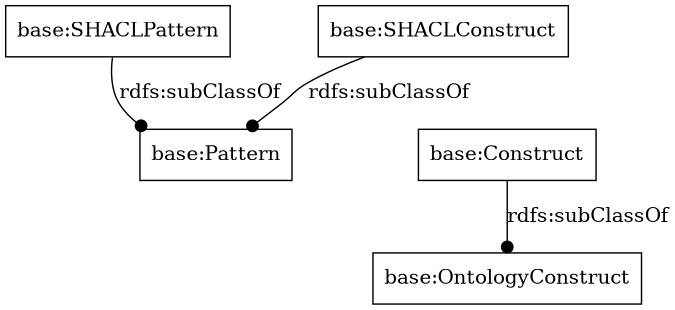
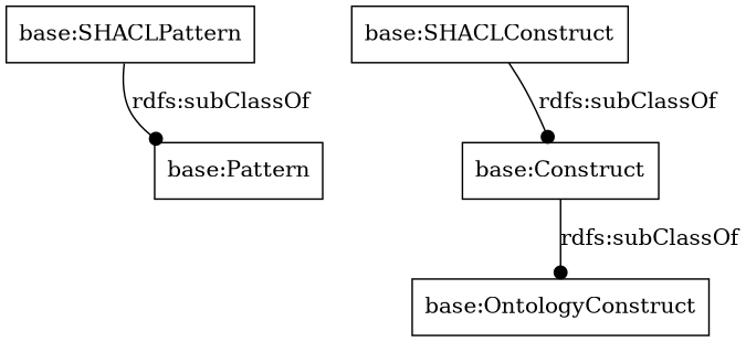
  digraph {
    rankdir=TB
    node [color=black shape=rectangle]
    edge [arrowhead=dot]
    "base:SHACLPattern"
    "base:Pattern"
    "base:SHACLConstruct"
    "base:Construct"
    "base:OntologyConstruct"
    "base:SHACLPattern" -> "base:Pattern" [label="rdfs:subClassOf"]
-   "base:SHACLConstruct" -> "base:Pattern" [label="rdfs:subClassOf"]
+   "base:SHACLConstruct" -> "base:Construct" [label="rdfs:subClassOf"]
    "base:Construct" -> "base:OntologyConstruct" [label="rdfs:subClassOf"]
  }
